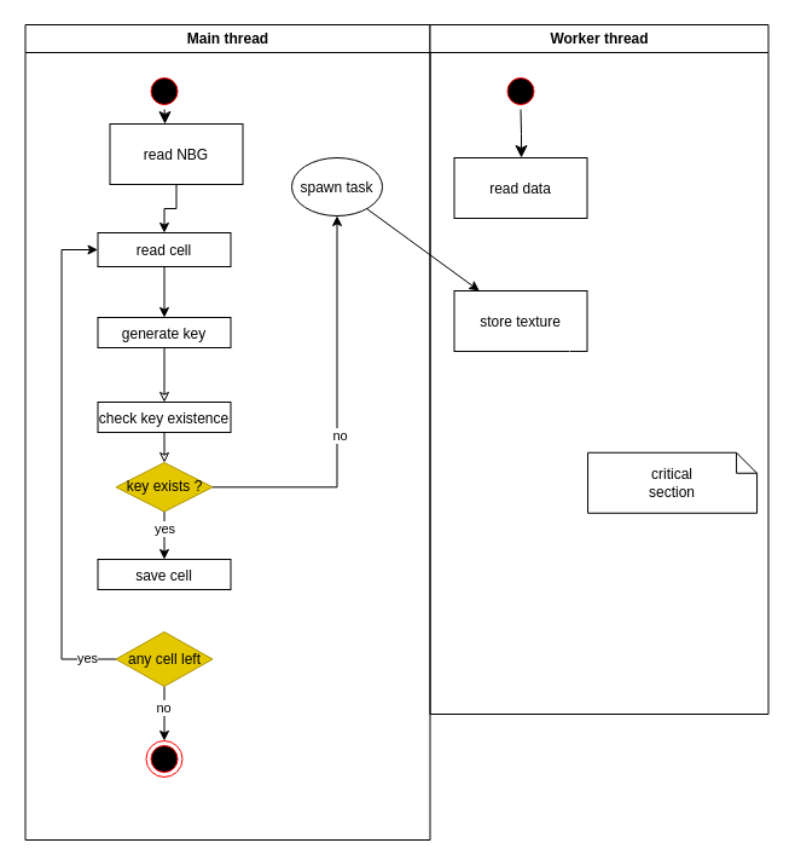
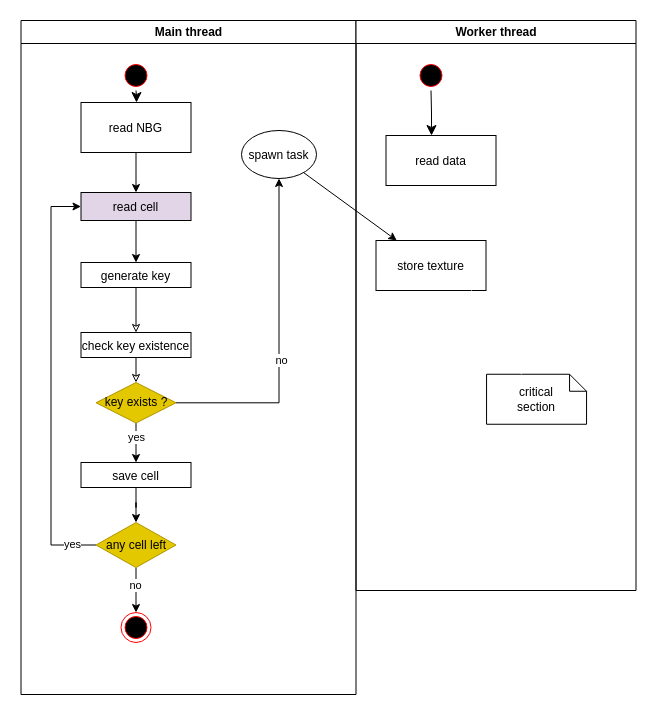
  <mxCell id="0" />
  <mxCell id="1" parent="0" />
  <mxCell id="2" value="Main thread" style="swimlane;whiteSpace=wrap" parent="1" vertex="1"><mxGeometry x="20.5" y="20" width="335" height="674" as="geometry" /></mxCell>
  <mxCell id="3" value="" style="ellipse;shape=startState;fillColor=#000000;strokeColor=#ff0000;" parent="2" vertex="1"><mxGeometry x="100" y="40" width="30" height="30" as="geometry" /></mxCell>
  <mxCell id="4" value="" style="edgeStyle=elbowEdgeStyle;elbow=horizontal;verticalAlign=middle;endArrow=classic;endSize=8;strokeColor=default;endFill=1;rounded=0" parent="2" source="3" target="15" edge="1"><mxGeometry x="100" y="40" as="geometry"><mxPoint x="115" y="110" as="targetPoint" /></mxGeometry></mxCell>
- <mxCell id="5" value="read cell" style="" parent="2" vertex="1"><mxGeometry x="60" y="172" width="110" height="28" as="geometry" /></mxCell>
+ <mxCell id="5" value="read cell" style="fillColor=#e1d5e7;" parent="2" vertex="1"><mxGeometry x="60" y="172" width="110" height="28" as="geometry" /></mxCell>
  <mxCell id="6" value="" style="rounded=0;orthogonalLoop=1;jettySize=auto;html=1;fillColor=#e51400;strokeColor=default;endArrow=classic;endFill=0;" parent="2" source="7" target="21" edge="1"><mxGeometry relative="1" as="geometry" /></mxCell>
  <mxCell id="7" value="generate key" style="" parent="2" vertex="1"><mxGeometry x="60" y="242" width="110" height="25" as="geometry" /></mxCell>
  <mxCell id="8" value="" style="endArrow=classic;strokeColor=default;endFill=1;rounded=0" parent="2" source="5" target="7" edge="1"><mxGeometry relative="1" as="geometry" /></mxCell>
  <mxCell id="9" value="" style="rounded=0;orthogonalLoop=1;jettySize=auto;html=1;exitX=0.5;exitY=1;exitDx=0;exitDy=0;entryX=0.5;entryY=0;entryDx=0;entryDy=0;" parent="2" source="24" target="26" edge="1"><mxGeometry relative="1" as="geometry" /></mxCell>
  <mxCell id="10" value="yes" style="edgeLabel;html=1;align=center;verticalAlign=middle;resizable=0;points=[];" parent="9" vertex="1" connectable="0"><mxGeometry x="-0.297" relative="1" as="geometry"><mxPoint as="offset" /></mxGeometry></mxCell>
  <mxCell id="11" value="spawn task" style="ellipse;" parent="2" vertex="1"><mxGeometry x="220.5" y="110" width="75" height="48" as="geometry" /></mxCell>
  <mxCell id="12" value="" style="edgeStyle=elbowEdgeStyle;elbow=horizontal;strokeColor=default;endArrow=classic;endFill=1;rounded=0;exitX=0;exitY=0.5;exitDx=0;exitDy=0;" parent="2" source="18" target="5" edge="1"><mxGeometry width="100" height="100" relative="1" as="geometry"><mxPoint x="160" y="290" as="sourcePoint" /><mxPoint x="260" y="190" as="targetPoint" /><Array as="points"><mxPoint x="30" y="250" /></Array></mxGeometry></mxCell>
  <mxCell id="13" value="yes" style="edgeLabel;html=1;align=center;verticalAlign=middle;resizable=0;points=[];" parent="12" vertex="1" connectable="0"><mxGeometry x="-0.886" y="-1" relative="1" as="geometry"><mxPoint as="offset" /></mxGeometry></mxCell>
  <mxCell id="14" value="" style="edgeStyle=orthogonalEdgeStyle;rounded=0;orthogonalLoop=1;jettySize=auto;html=1;" parent="2" source="15" target="5" edge="1"><mxGeometry relative="1" as="geometry" /></mxCell>
- <mxCell id="15" value="read NBG" style="" parent="2" vertex="1"><mxGeometry x="70" y="82" width="110" height="50" as="geometry" /></mxCell>
+ <mxCell id="15" value="read NBG" style="" parent="2" vertex="1"><mxGeometry x="60" y="82" width="110" height="50" as="geometry" /></mxCell>
  <mxCell id="16" value="" style="rounded=0;orthogonalLoop=1;jettySize=auto;html=1;entryX=0.5;entryY=0;entryDx=0;entryDy=0;" parent="2" source="18" target="19" edge="1"><mxGeometry relative="1" as="geometry"><mxPoint x="115" y="594" as="targetPoint" /></mxGeometry></mxCell>
  <mxCell id="17" value="no" style="edgeLabel;html=1;align=center;verticalAlign=middle;resizable=0;points=[];" parent="16" vertex="1" connectable="0"><mxGeometry x="-0.26" y="-1" relative="1" as="geometry"><mxPoint as="offset" /></mxGeometry></mxCell>
  <mxCell id="18" value="any cell left" style="rhombus;whiteSpace=wrap;html=1;fillColor=#e3c800;fontColor=#000000;strokeColor=#B09500;" parent="2" vertex="1"><mxGeometry x="75" y="502" width="80" height="45" as="geometry" /></mxCell>
  <mxCell id="19" value="" style="ellipse;html=1;shape=endState;fillColor=#000000;strokeColor=#ff0000;" parent="2" vertex="1"><mxGeometry x="100" y="592" width="30" height="30" as="geometry" /></mxCell>
  <mxCell id="20" value="" style="rounded=0;orthogonalLoop=1;jettySize=auto;html=1;endArrow=classic;endFill=0;fillColor=#e51400;strokeColor=default;" parent="2" source="21" target="24" edge="1"><mxGeometry relative="1" as="geometry" /></mxCell>
  <mxCell id="21" value="check key existence" style="" parent="2" vertex="1"><mxGeometry x="60" y="312" width="110" height="25" as="geometry" /></mxCell>
  <mxCell id="22" value="" style="rounded=0;orthogonalLoop=1;jettySize=auto;html=1;edgeStyle=orthogonalEdgeStyle;" parent="2" source="24" target="11" edge="1"><mxGeometry relative="1" as="geometry" /></mxCell>
  <mxCell id="23" value="no" style="edgeLabel;html=1;align=center;verticalAlign=middle;resizable=0;points=[];" parent="22" vertex="1" connectable="0"><mxGeometry x="-0.106" y="-2" relative="1" as="geometry"><mxPoint as="offset" /></mxGeometry></mxCell>
  <mxCell id="24" value="key exists ?" style="rhombus;whiteSpace=wrap;html=1;fillColor=#e3c800;fontColor=#000000;strokeColor=#B09500;" parent="2" vertex="1"><mxGeometry x="75" y="362" width="80" height="40.5" as="geometry" /></mxCell>
+ <mxCell id="25" value="" style="edgeStyle=orthogonalEdgeStyle;rounded=0;orthogonalLoop=1;jettySize=auto;html=1;" edge="1" parent="2" source="26" target="18"><mxGeometry relative="1" as="geometry" /></mxCell>
  <mxCell id="26" value="save cell" style="" vertex="1" parent="2"><mxGeometry x="60" y="442" width="110" height="25" as="geometry" /></mxCell>
  <mxCell id="27" value="Worker thread" style="swimlane;whiteSpace=wrap" parent="1" vertex="1"><mxGeometry x="355.5" y="20" width="280" height="570" as="geometry" /></mxCell>
  <mxCell id="28" value="" style="ellipse;shape=startState;fillColor=#000000;strokeColor=#ff0000;" parent="27" vertex="1"><mxGeometry x="60" y="40" width="30" height="30" as="geometry" /></mxCell>
  <mxCell id="29" value="" style="edgeStyle=elbowEdgeStyle;elbow=horizontal;verticalAlign=middle;endArrow=classic;endSize=8;strokeColor=default;endFill=1;rounded=0" parent="27" source="28" target="30" edge="1"><mxGeometry x="40" y="20" as="geometry"><mxPoint x="55" y="90" as="targetPoint" /></mxGeometry></mxCell>
- <mxCell id="30" value="read data" style="" parent="27" vertex="1"><mxGeometry x="20" y="110" width="110" height="50" as="geometry" /></mxCell>
+ <mxCell id="30" value="read data" style="" parent="27" vertex="1"><mxGeometry x="30" y="115" width="110" height="50" as="geometry" /></mxCell>
  <mxCell id="31" value="store texture" style="" parent="27" vertex="1"><mxGeometry x="20" y="220" width="110" height="50" as="geometry" /></mxCell>
- <mxCell id="32" value="critical&#10;section" style="shape=note;whiteSpace=wrap;size=17" parent="27" vertex="1"><mxGeometry x="130.55" y="353.75" width="140" height="50" as="geometry" /></mxCell>
+ <mxCell id="32" value="critical&#10;section" style="shape=note;whiteSpace=wrap;size=17" parent="27" vertex="1"><mxGeometry x="130.55" y="353.75" width="100" height="50" as="geometry" /></mxCell>
  <mxCell id="33" value="" style="endArrow=none;strokeColor=#FFFFFF;endFill=0;rounded=0;dashed=1" parent="27" target="32" edge="1"><mxGeometry relative="1" as="geometry"><mxPoint x="115.503" y="270" as="sourcePoint" /></mxGeometry></mxCell>
  <mxCell id="34" value="" style="endArrow=classic;strokeColor=default;endFill=1;rounded=0;" parent="1" source="11" target="31" edge="1"><mxGeometry relative="1" as="geometry" /></mxCell>
